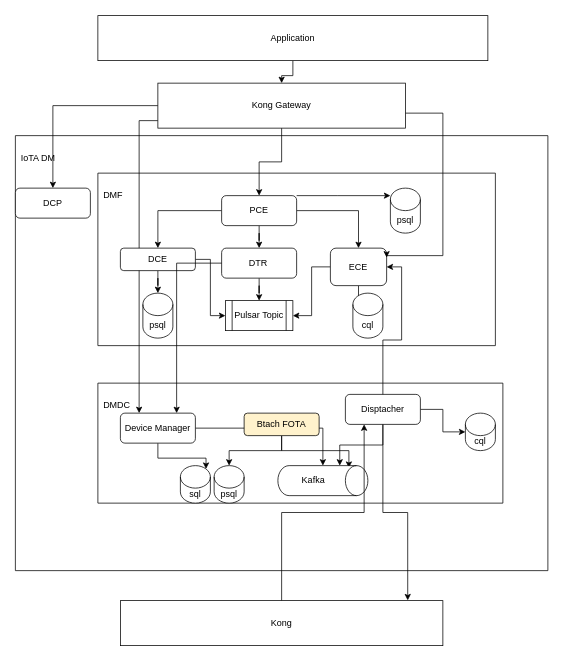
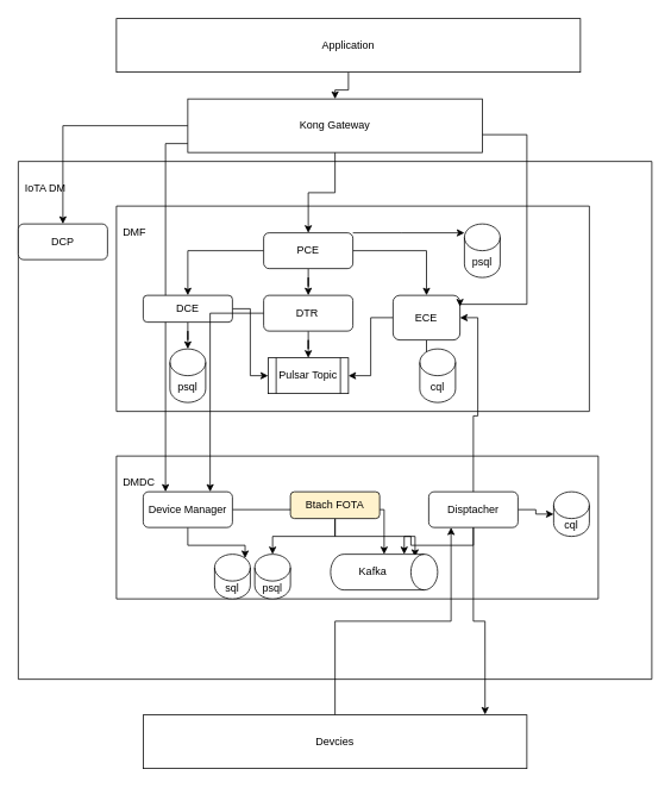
  <mxCell id="0" />
  <mxCell id="1" parent="0" />
  <mxCell id="2" value="" style="swimlane;startSize=0;" vertex="1" parent="1"><mxGeometry x="20" y="180" width="710" height="580" as="geometry"><mxRectangle x="200" y="200" width="50" height="40" as="alternateBounds" /></mxGeometry></mxCell>
  <mxCell id="3" value="" style="swimlane;startSize=0;" vertex="1" parent="2"><mxGeometry x="110" y="50" width="530" height="230" as="geometry" /></mxCell>
  <mxCell id="4" style="edgeStyle=orthogonalEdgeStyle;rounded=0;orthogonalLoop=1;jettySize=auto;html=1;entryX=0.5;entryY=0;entryDx=0;entryDy=0;" edge="1" parent="3" source="8" target="11"><mxGeometry relative="1" as="geometry" /></mxCell>
  <mxCell id="5" value="" style="edgeStyle=orthogonalEdgeStyle;rounded=0;orthogonalLoop=1;jettySize=auto;html=1;" edge="1" parent="3" source="8" target="13"><mxGeometry relative="1" as="geometry" /></mxCell>
  <mxCell id="6" style="edgeStyle=orthogonalEdgeStyle;rounded=0;orthogonalLoop=1;jettySize=auto;html=1;" edge="1" parent="3" source="8" target="16"><mxGeometry relative="1" as="geometry" /></mxCell>
  <mxCell id="7" style="edgeStyle=orthogonalEdgeStyle;rounded=0;orthogonalLoop=1;jettySize=auto;html=1;" edge="1" parent="3" source="8" target="20"><mxGeometry relative="1" as="geometry"><Array as="points"><mxPoint x="320" y="30" /><mxPoint x="320" y="30" /></Array></mxGeometry></mxCell>
  <mxCell id="8" value="PCE" style="rounded=1;whiteSpace=wrap;html=1;" vertex="1" parent="3"><mxGeometry x="165" y="30" width="100" height="40" as="geometry" /></mxCell>
  <mxCell id="9" value="" style="edgeStyle=orthogonalEdgeStyle;rounded=0;orthogonalLoop=1;jettySize=auto;html=1;" edge="1" parent="3" source="11" target="19"><mxGeometry relative="1" as="geometry" /></mxCell>
  <mxCell id="10" style="edgeStyle=orthogonalEdgeStyle;rounded=0;orthogonalLoop=1;jettySize=auto;html=1;entryX=0;entryY=0.5;entryDx=0;entryDy=0;" edge="1" parent="3" source="11" target="21"><mxGeometry relative="1" as="geometry" /></mxCell>
  <mxCell id="11" value="DCE" style="rounded=1;whiteSpace=wrap;html=1;" vertex="1" parent="3"><mxGeometry x="30" y="100" width="100" height="30" as="geometry" /></mxCell>
  <mxCell id="12" value="" style="edgeStyle=orthogonalEdgeStyle;rounded=0;orthogonalLoop=1;jettySize=auto;html=1;" edge="1" parent="3" source="13" target="21"><mxGeometry relative="1" as="geometry" /></mxCell>
  <mxCell id="13" value="DTR&lt;span style=&quot;white-space: pre&quot;&gt;&#09;&lt;/span&gt;" style="rounded=1;whiteSpace=wrap;html=1;" vertex="1" parent="3"><mxGeometry x="165" y="100" width="100" height="40" as="geometry" /></mxCell>
  <mxCell id="14" value="" style="edgeStyle=orthogonalEdgeStyle;rounded=0;orthogonalLoop=1;jettySize=auto;html=1;" edge="1" parent="3" source="16" target="18"><mxGeometry relative="1" as="geometry" /></mxCell>
  <mxCell id="15" style="edgeStyle=orthogonalEdgeStyle;rounded=0;orthogonalLoop=1;jettySize=auto;html=1;entryX=1;entryY=0.5;entryDx=0;entryDy=0;" edge="1" parent="3" source="16" target="21"><mxGeometry relative="1" as="geometry" /></mxCell>
  <mxCell id="16" value="ECE" style="rounded=1;whiteSpace=wrap;html=1;" vertex="1" parent="3"><mxGeometry x="310" y="100" width="75" height="50" as="geometry" /></mxCell>
  <mxCell id="17" value="DMF" style="text;html=1;align=center;verticalAlign=middle;resizable=0;points=[];autosize=1;strokeColor=none;fillColor=none;" vertex="1" parent="3"><mxGeometry y="20" width="40" height="20" as="geometry" /></mxCell>
  <mxCell id="18" value="cql" style="shape=cylinder3;whiteSpace=wrap;html=1;boundedLbl=1;backgroundOutline=1;size=15;" vertex="1" parent="3"><mxGeometry x="340" y="160" width="40" height="60" as="geometry" /></mxCell>
  <mxCell id="19" value="psql" style="shape=cylinder3;whiteSpace=wrap;html=1;boundedLbl=1;backgroundOutline=1;size=15;" vertex="1" parent="3"><mxGeometry x="60" y="160" width="40" height="60" as="geometry" /></mxCell>
  <mxCell id="20" value="psql" style="shape=cylinder3;whiteSpace=wrap;html=1;boundedLbl=1;backgroundOutline=1;size=15;" vertex="1" parent="3"><mxGeometry x="390" y="20" width="40" height="60" as="geometry" /></mxCell>
  <mxCell id="21" value="Pulsar Topic" style="shape=process;whiteSpace=wrap;html=1;backgroundOutline=1;" vertex="1" parent="3"><mxGeometry x="170" y="170" width="90" height="40" as="geometry" /></mxCell>
  <mxCell id="22" value="" style="swimlane;startSize=0;" vertex="1" parent="2"><mxGeometry x="110" y="330" width="540" height="160" as="geometry" /></mxCell>
  <mxCell id="23" style="edgeStyle=orthogonalEdgeStyle;rounded=0;orthogonalLoop=1;jettySize=auto;html=1;entryX=0.855;entryY=0;entryDx=0;entryDy=4.35;entryPerimeter=0;" edge="1" parent="22" source="25" target="32"><mxGeometry relative="1" as="geometry" /></mxCell>
  <mxCell id="24" style="edgeStyle=orthogonalEdgeStyle;rounded=0;orthogonalLoop=1;jettySize=auto;html=1;" edge="1" parent="22" source="25" target="35"><mxGeometry relative="1" as="geometry" /></mxCell>
  <mxCell id="25" value="Device Manager" style="rounded=1;whiteSpace=wrap;html=1;" vertex="1" parent="22"><mxGeometry x="30" y="40" width="100" height="40" as="geometry" /></mxCell>
  <mxCell id="26" style="edgeStyle=orthogonalEdgeStyle;rounded=0;orthogonalLoop=1;jettySize=auto;html=1;" edge="1" parent="22" source="28" target="33"><mxGeometry relative="1" as="geometry" /></mxCell>
  <mxCell id="27" style="edgeStyle=orthogonalEdgeStyle;rounded=0;orthogonalLoop=1;jettySize=auto;html=1;entryX=0.075;entryY=0.211;entryDx=0;entryDy=0;entryPerimeter=0;" edge="1" parent="22" source="28" target="35"><mxGeometry relative="1" as="geometry" /></mxCell>
  <mxCell id="28" value="Btach FOTA" style="rounded=1;whiteSpace=wrap;html=1;fillColor=#fff2cc;" vertex="1" parent="22"><mxGeometry x="195" y="40" width="100" height="30" as="geometry" /></mxCell>
  <mxCell id="29" style="edgeStyle=orthogonalEdgeStyle;rounded=0;orthogonalLoop=1;jettySize=auto;html=1;entryX=0;entryY=0.5;entryDx=0;entryDy=0;entryPerimeter=0;" edge="1" parent="22" source="31" target="34"><mxGeometry relative="1" as="geometry" /></mxCell>
  <mxCell id="30" style="edgeStyle=orthogonalEdgeStyle;rounded=0;orthogonalLoop=1;jettySize=auto;html=1;entryX=0;entryY=0;entryDx=0;entryDy=37.5;entryPerimeter=0;" edge="1" parent="22" source="31" target="35"><mxGeometry relative="1" as="geometry" /></mxCell>
- <mxCell id="31" value="Disptacher" style="rounded=1;whiteSpace=wrap;html=1;" vertex="1" parent="22"><mxGeometry x="330" y="15" width="100" height="40" as="geometry" /></mxCell>
+ <mxCell id="31" value="Disptacher" style="rounded=1;whiteSpace=wrap;html=1;" vertex="1" parent="22"><mxGeometry x="350" y="40" width="100" height="40" as="geometry" /></mxCell>
  <mxCell id="32" value="sql" style="shape=cylinder3;whiteSpace=wrap;html=1;boundedLbl=1;backgroundOutline=1;size=15;" vertex="1" parent="22"><mxGeometry x="110" y="110" width="40" height="50" as="geometry" /></mxCell>
  <mxCell id="33" value="psql" style="shape=cylinder3;whiteSpace=wrap;html=1;boundedLbl=1;backgroundOutline=1;size=15;" vertex="1" parent="22"><mxGeometry x="155" y="110" width="40" height="50" as="geometry" /></mxCell>
  <mxCell id="34" value="cql" style="shape=cylinder3;whiteSpace=wrap;html=1;boundedLbl=1;backgroundOutline=1;size=15;" vertex="1" parent="22"><mxGeometry x="490" y="40" width="40" height="50" as="geometry" /></mxCell>
  <mxCell id="35" value="Kafka" style="shape=cylinder3;whiteSpace=wrap;html=1;boundedLbl=1;backgroundOutline=1;size=15;direction=south;" vertex="1" parent="22"><mxGeometry x="240" y="110" width="120" height="40" as="geometry" /></mxCell>
  <mxCell id="36" value="DMDC" style="text;html=1;align=center;verticalAlign=middle;resizable=0;points=[];autosize=1;strokeColor=none;fillColor=none;" vertex="1" parent="22"><mxGeometry y="20" width="50" height="20" as="geometry" /></mxCell>
  <mxCell id="37" value="DCP" style="rounded=1;whiteSpace=wrap;html=1;" vertex="1" parent="2"><mxGeometry y="70" width="100" height="40" as="geometry" /></mxCell>
  <mxCell id="38" style="edgeStyle=orthogonalEdgeStyle;rounded=0;orthogonalLoop=1;jettySize=auto;html=1;entryX=0.25;entryY=0;entryDx=0;entryDy=0;" edge="1" parent="2" source="11" target="25"><mxGeometry relative="1" as="geometry"><Array as="points"><mxPoint x="140" y="180" /><mxPoint x="140" y="180" /></Array></mxGeometry></mxCell>
  <mxCell id="39" style="edgeStyle=orthogonalEdgeStyle;rounded=0;orthogonalLoop=1;jettySize=auto;html=1;entryX=1;entryY=0.5;entryDx=0;entryDy=0;" edge="1" parent="2" source="31" target="16"><mxGeometry relative="1" as="geometry" /></mxCell>
  <mxCell id="40" style="edgeStyle=orthogonalEdgeStyle;rounded=0;orthogonalLoop=1;jettySize=auto;html=1;entryX=0.75;entryY=0;entryDx=0;entryDy=0;" edge="1" parent="2" source="13" target="25"><mxGeometry relative="1" as="geometry" /></mxCell>
  <mxCell id="41" value="IoTA DM" style="text;html=1;align=center;verticalAlign=middle;resizable=0;points=[];autosize=1;strokeColor=none;fillColor=none;" vertex="1" parent="2"><mxGeometry y="20" width="60" height="20" as="geometry" /></mxCell>
  <mxCell id="42" style="edgeStyle=orthogonalEdgeStyle;rounded=0;orthogonalLoop=1;jettySize=auto;html=1;entryX=0.25;entryY=1;entryDx=0;entryDy=0;" edge="1" parent="1" source="43" target="31"><mxGeometry relative="1" as="geometry" /></mxCell>
- <mxCell id="43" value="Kong" style="rounded=0;whiteSpace=wrap;html=1;" vertex="1" parent="1"><mxGeometry x="160" y="800" width="430" height="60" as="geometry" /></mxCell>
+ <mxCell id="43" value="Devcies" style="rounded=0;whiteSpace=wrap;html=1;" vertex="1" parent="1"><mxGeometry x="160" y="800" width="430" height="60" as="geometry" /></mxCell>
  <mxCell id="44" style="edgeStyle=orthogonalEdgeStyle;rounded=0;orthogonalLoop=1;jettySize=auto;html=1;entryX=0.891;entryY=-0.006;entryDx=0;entryDy=0;entryPerimeter=0;" edge="1" parent="1" source="31" target="43"><mxGeometry relative="1" as="geometry" /></mxCell>
  <mxCell id="45" value="" style="edgeStyle=orthogonalEdgeStyle;rounded=0;orthogonalLoop=1;jettySize=auto;html=1;" edge="1" parent="1" source="46" target="51"><mxGeometry relative="1" as="geometry" /></mxCell>
  <mxCell id="46" value="Application" style="rounded=0;whiteSpace=wrap;html=1;" vertex="1" parent="1"><mxGeometry x="130" y="20" width="520" height="60" as="geometry" /></mxCell>
  <mxCell id="47" style="edgeStyle=orthogonalEdgeStyle;rounded=0;orthogonalLoop=1;jettySize=auto;html=1;" edge="1" parent="1" source="51" target="8"><mxGeometry relative="1" as="geometry" /></mxCell>
  <mxCell id="48" style="edgeStyle=orthogonalEdgeStyle;rounded=0;orthogonalLoop=1;jettySize=auto;html=1;" edge="1" parent="1" source="51" target="37"><mxGeometry relative="1" as="geometry" /></mxCell>
  <mxCell id="49" style="edgeStyle=orthogonalEdgeStyle;rounded=0;orthogonalLoop=1;jettySize=auto;html=1;entryX=1;entryY=0.25;entryDx=0;entryDy=0;" edge="1" parent="1" source="51" target="16"><mxGeometry relative="1" as="geometry"><Array as="points"><mxPoint x="590" y="150" /><mxPoint x="590" y="340" /></Array></mxGeometry></mxCell>
  <mxCell id="50" style="edgeStyle=orthogonalEdgeStyle;rounded=0;orthogonalLoop=1;jettySize=auto;html=1;entryX=0.25;entryY=0;entryDx=0;entryDy=0;endArrow=none;" edge="1" parent="1" source="51" target="11"><mxGeometry relative="1" as="geometry"><Array as="points"><mxPoint x="185" y="160" /></Array></mxGeometry></mxCell>
  <mxCell id="51" value="Kong Gateway" style="rounded=0;whiteSpace=wrap;html=1;" vertex="1" parent="1"><mxGeometry x="210" y="110" width="330" height="60" as="geometry" /></mxCell>
